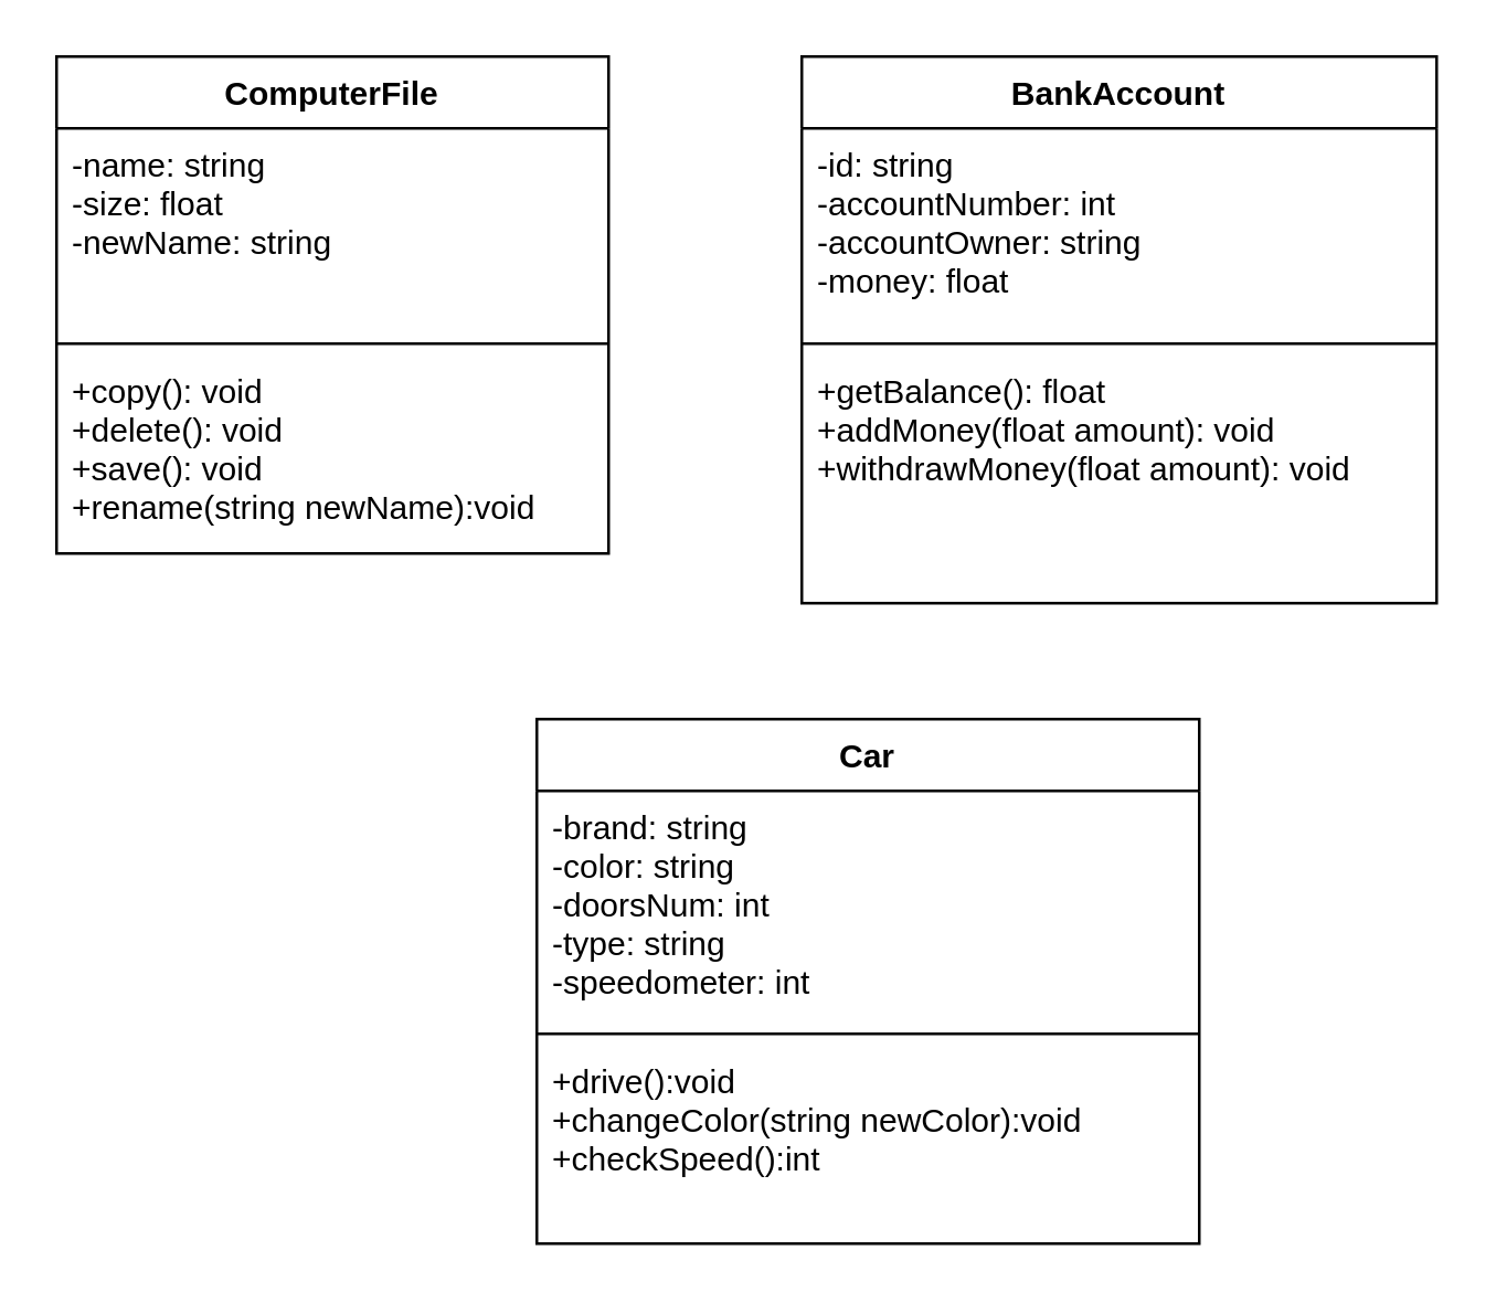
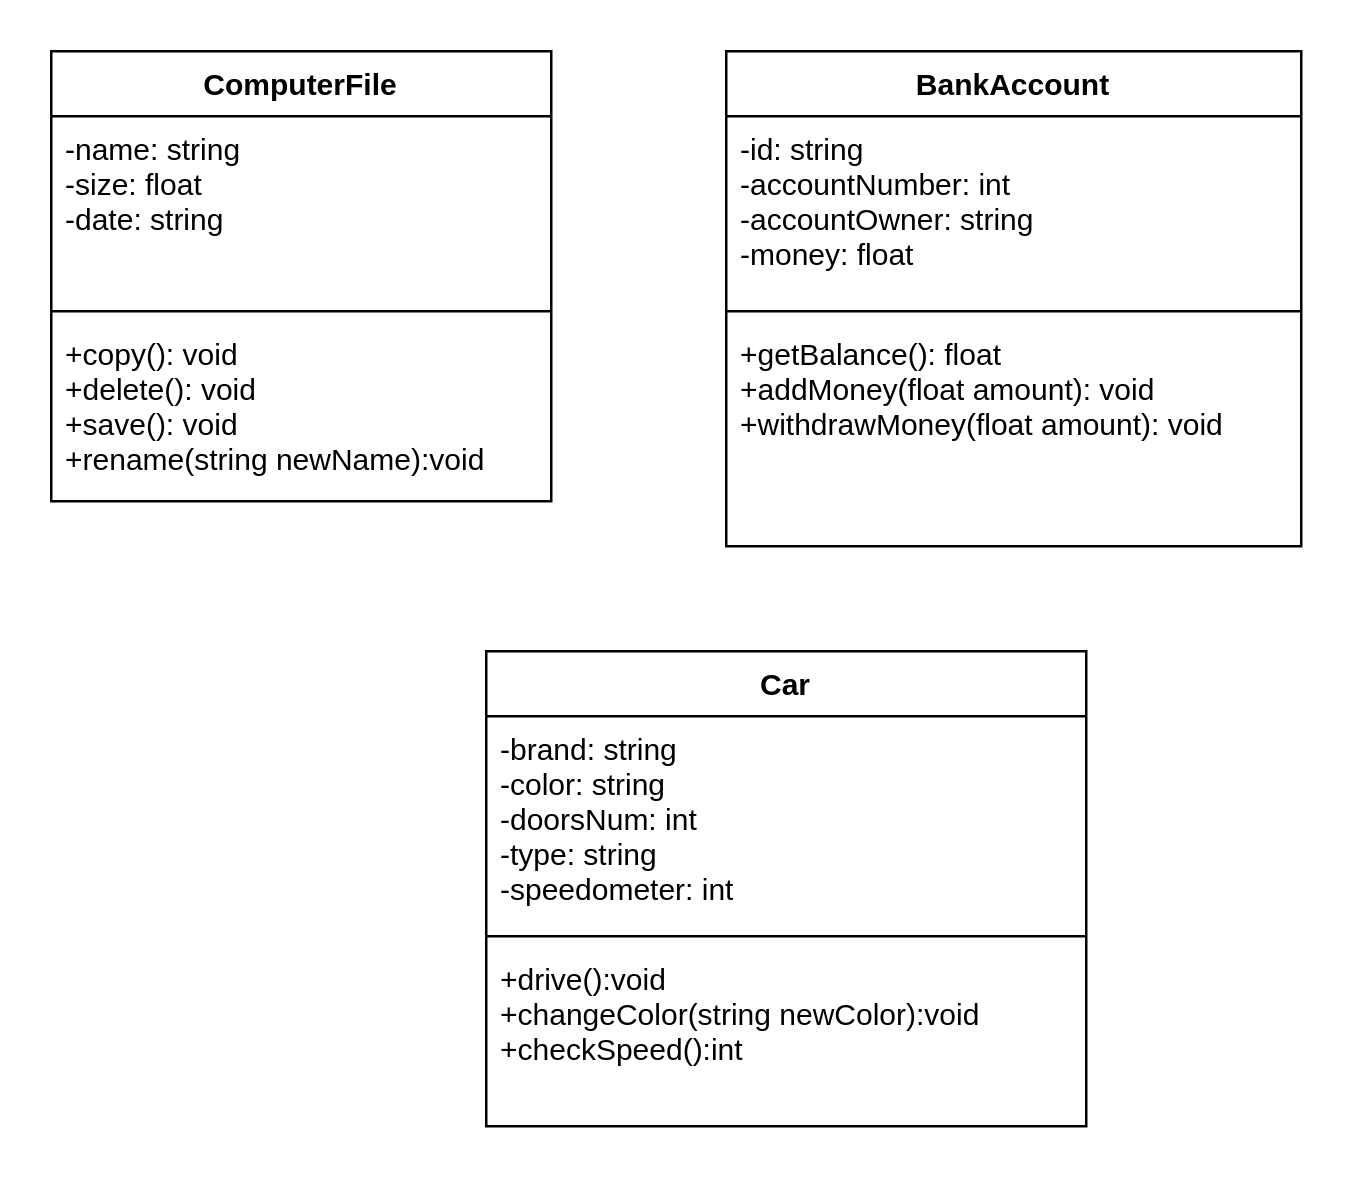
  <mxCell id="0" />
  <mxCell id="1" parent="0" />
  <mxCell id="2" value="ComputerFile" style="swimlane;fontStyle=1;align=center;verticalAlign=top;childLayout=stackLayout;horizontal=1;startSize=26;horizontalStack=0;resizeParent=1;resizeParentMax=0;resizeLast=0;collapsible=1;marginBottom=0;" vertex="1" parent="1"><mxGeometry x="20" y="20" width="200" height="180" as="geometry" /></mxCell>
- <mxCell id="3" value="-name: string&#10;-size: float&#10;-newName: string" style="text;strokeColor=none;fillColor=none;align=left;verticalAlign=top;spacingLeft=4;spacingRight=4;overflow=hidden;rotatable=0;points=[[0,0.5],[1,0.5]];portConstraint=eastwest;" vertex="1" parent="2"><mxGeometry y="26" width="200" height="74" as="geometry" /></mxCell>
+ <mxCell id="3" value="-name: string&#10;-size: float&#10;-date: string" style="text;strokeColor=none;fillColor=none;align=left;verticalAlign=top;spacingLeft=4;spacingRight=4;overflow=hidden;rotatable=0;points=[[0,0.5],[1,0.5]];portConstraint=eastwest;" vertex="1" parent="2"><mxGeometry y="26" width="200" height="74" as="geometry" /></mxCell>
  <mxCell id="4" value="" style="line;strokeWidth=1;fillColor=none;align=left;verticalAlign=middle;spacingTop=-1;spacingLeft=3;spacingRight=3;rotatable=0;labelPosition=right;points=[];portConstraint=eastwest;strokeColor=inherit;" vertex="1" parent="2"><mxGeometry y="100" width="200" height="8" as="geometry" /></mxCell>
  <mxCell id="5" value="+copy(): void&#10;+delete(): void&#10;+save(): void&#10;+rename(string newName):void" style="text;strokeColor=none;fillColor=none;align=left;verticalAlign=top;spacingLeft=4;spacingRight=4;overflow=hidden;rotatable=0;points=[[0,0.5],[1,0.5]];portConstraint=eastwest;" vertex="1" parent="2"><mxGeometry y="108" width="200" height="72" as="geometry" /></mxCell>
  <mxCell id="6" value="BankAccount" style="swimlane;fontStyle=1;align=center;verticalAlign=top;childLayout=stackLayout;horizontal=1;startSize=26;horizontalStack=0;resizeParent=1;resizeParentMax=0;resizeLast=0;collapsible=1;marginBottom=0;" vertex="1" parent="1"><mxGeometry x="290" y="20" width="230" height="198" as="geometry" /></mxCell>
  <mxCell id="7" value="-id: string&#10;-accountNumber: int&#10;-accountOwner: string&#10;-money: float" style="text;strokeColor=none;fillColor=none;align=left;verticalAlign=top;spacingLeft=4;spacingRight=4;overflow=hidden;rotatable=0;points=[[0,0.5],[1,0.5]];portConstraint=eastwest;" vertex="1" parent="6"><mxGeometry y="26" width="230" height="74" as="geometry" /></mxCell>
  <mxCell id="8" value="" style="line;strokeWidth=1;fillColor=none;align=left;verticalAlign=middle;spacingTop=-1;spacingLeft=3;spacingRight=3;rotatable=0;labelPosition=right;points=[];portConstraint=eastwest;strokeColor=inherit;" vertex="1" parent="6"><mxGeometry y="100" width="230" height="8" as="geometry" /></mxCell>
  <mxCell id="9" value="+getBalance(): float&#10;+addMoney(float amount): void&#10;+withdrawMoney(float amount): void" style="text;strokeColor=none;fillColor=none;align=left;verticalAlign=top;spacingLeft=4;spacingRight=4;overflow=hidden;rotatable=0;points=[[0,0.5],[1,0.5]];portConstraint=eastwest;" vertex="1" parent="6"><mxGeometry y="108" width="230" height="90" as="geometry" /></mxCell>
  <mxCell id="10" value="Car" style="swimlane;fontStyle=1;align=center;verticalAlign=top;childLayout=stackLayout;horizontal=1;startSize=26;horizontalStack=0;resizeParent=1;resizeParentMax=0;resizeLast=0;collapsible=1;marginBottom=0;" vertex="1" parent="1"><mxGeometry x="194" y="260" width="240" height="190" as="geometry" /></mxCell>
  <mxCell id="11" value="-brand: string&#10;-color: string&#10;-doorsNum: int&#10;-type: string&#10;-speedometer: int" style="text;strokeColor=none;fillColor=none;align=left;verticalAlign=top;spacingLeft=4;spacingRight=4;overflow=hidden;rotatable=0;points=[[0,0.5],[1,0.5]];portConstraint=eastwest;" vertex="1" parent="10"><mxGeometry y="26" width="240" height="84" as="geometry" /></mxCell>
  <mxCell id="12" value="" style="line;strokeWidth=1;fillColor=none;align=left;verticalAlign=middle;spacingTop=-1;spacingLeft=3;spacingRight=3;rotatable=0;labelPosition=right;points=[];portConstraint=eastwest;strokeColor=inherit;" vertex="1" parent="10"><mxGeometry y="110" width="240" height="8" as="geometry" /></mxCell>
  <mxCell id="13" value="+drive():void&#10;+changeColor(string newColor):void&#10;+checkSpeed():int" style="text;strokeColor=none;fillColor=none;align=left;verticalAlign=top;spacingLeft=4;spacingRight=4;overflow=hidden;rotatable=0;points=[[0,0.5],[1,0.5]];portConstraint=eastwest;" vertex="1" parent="10"><mxGeometry y="118" width="240" height="72" as="geometry" /></mxCell>
